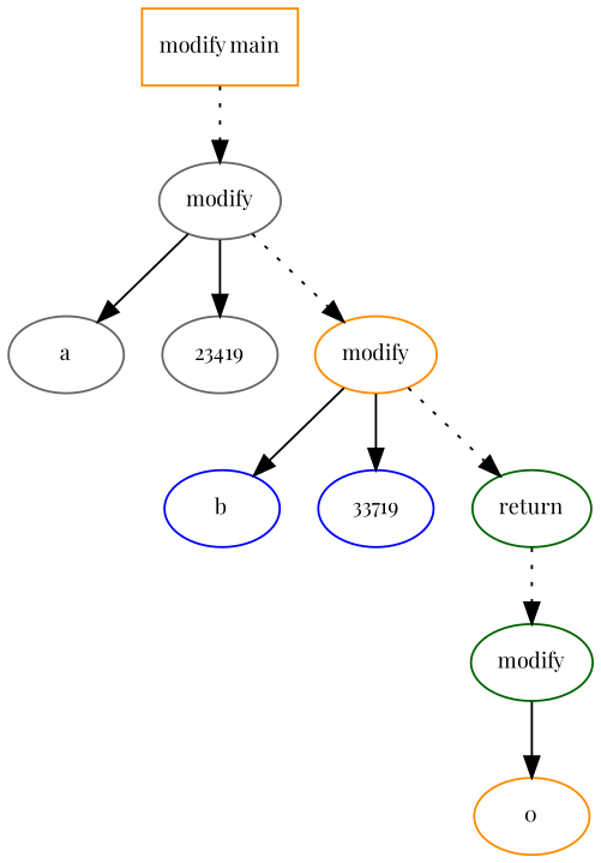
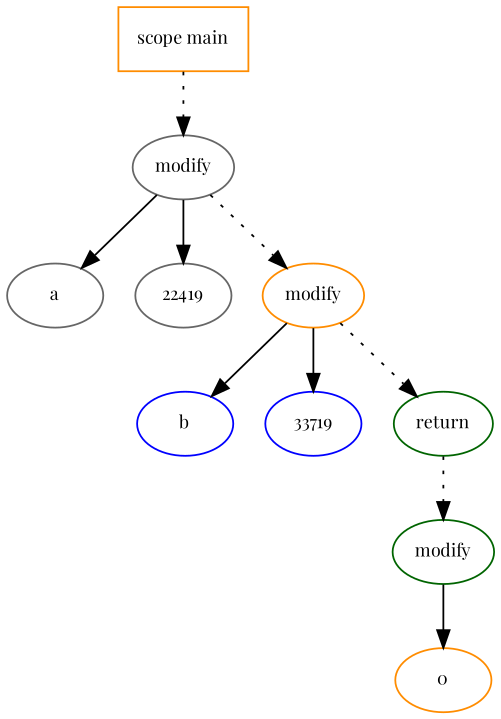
  digraph {
    fontname="Playfair Display"
    fontsize=10
    node [color=darkorange fontname="Playfair Display" fontsize=10 shape=ellipse]
    edge [fontname="Playfair Display" fontsize=10]
-   n1 [label="modify main" shape=box]
+   n1 [label="scope main" shape=box]
    n2 [color=gray40 label=modify]
    n3 [color=gray40 label=a]
-   n4 [color=gray40 label=23419]
+   n4 [color=gray40 label=22419]
    n5 [label=modify]
    n6 [color=blue label=b]
    n7 [color=blue label=33719]
    n8 [color=darkgreen label=return]
    n9 [color=darkgreen label=modify]
    n10 [label=0]
    n1 -> n2 [style=dotted]
    n2 -> n3
    n2 -> n4
    n2 -> n5 [style=dotted]
    n5 -> n6
    n5 -> n7
    n5 -> n8 [style=dotted]
    n8 -> n9 [style=dotted]
    n9 -> n10
  }
